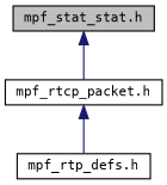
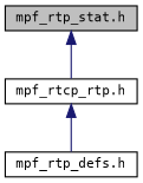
  digraph {
    fontname="DejaVu Sans Mono"
    node [color=black fillcolor=white fontname="DejaVu Sans Mono" fontsize=10 shape=record style=filled]
    edge [color=midnightblue dir=back fontname="DejaVu Sans Mono" fontsize=10 labelfontname=Helvetica labelfontsize=10 style=solid]
-   n1 [fillcolor=grey75 fontcolor=black height=0.2 label="mpf_stat_stat.h" width=0.4]
-   n2 [height=0.2 label="mpf_rtcp_packet.h" width=0.4]
+   n1 [fillcolor=grey75 fontcolor=black height=0.2 label="mpf_rtp_stat.h" width=0.4]
+   n2 [height=0.2 label="mpf_rtcp_rtp.h" width=0.4]
    n3 [height=0.2 label="mpf_rtp_defs.h" width=0.4]
    n1 -> n2
    n2 -> n3
  }
